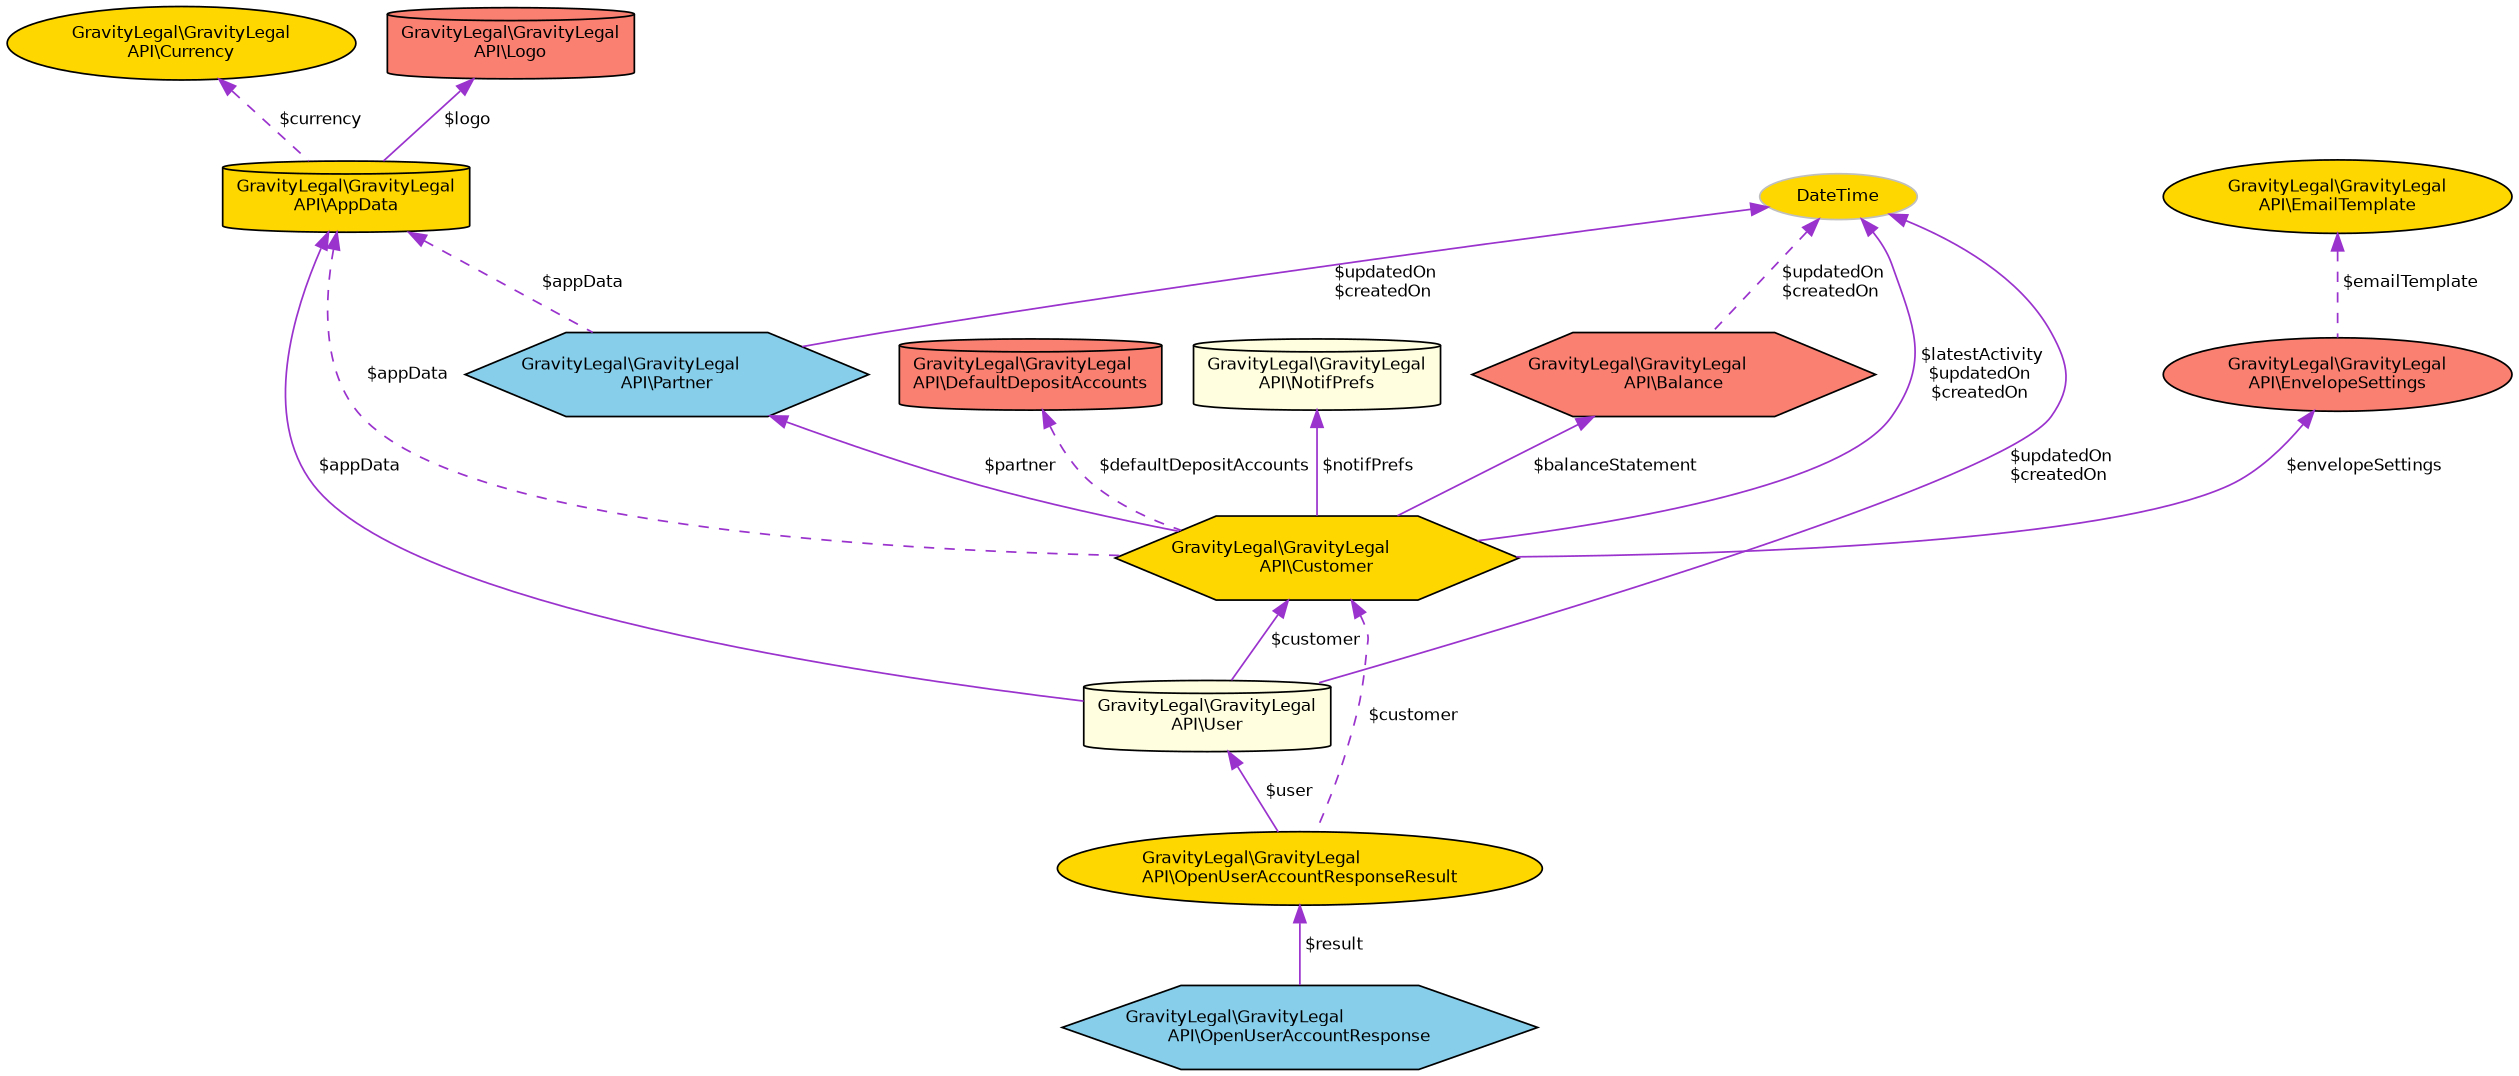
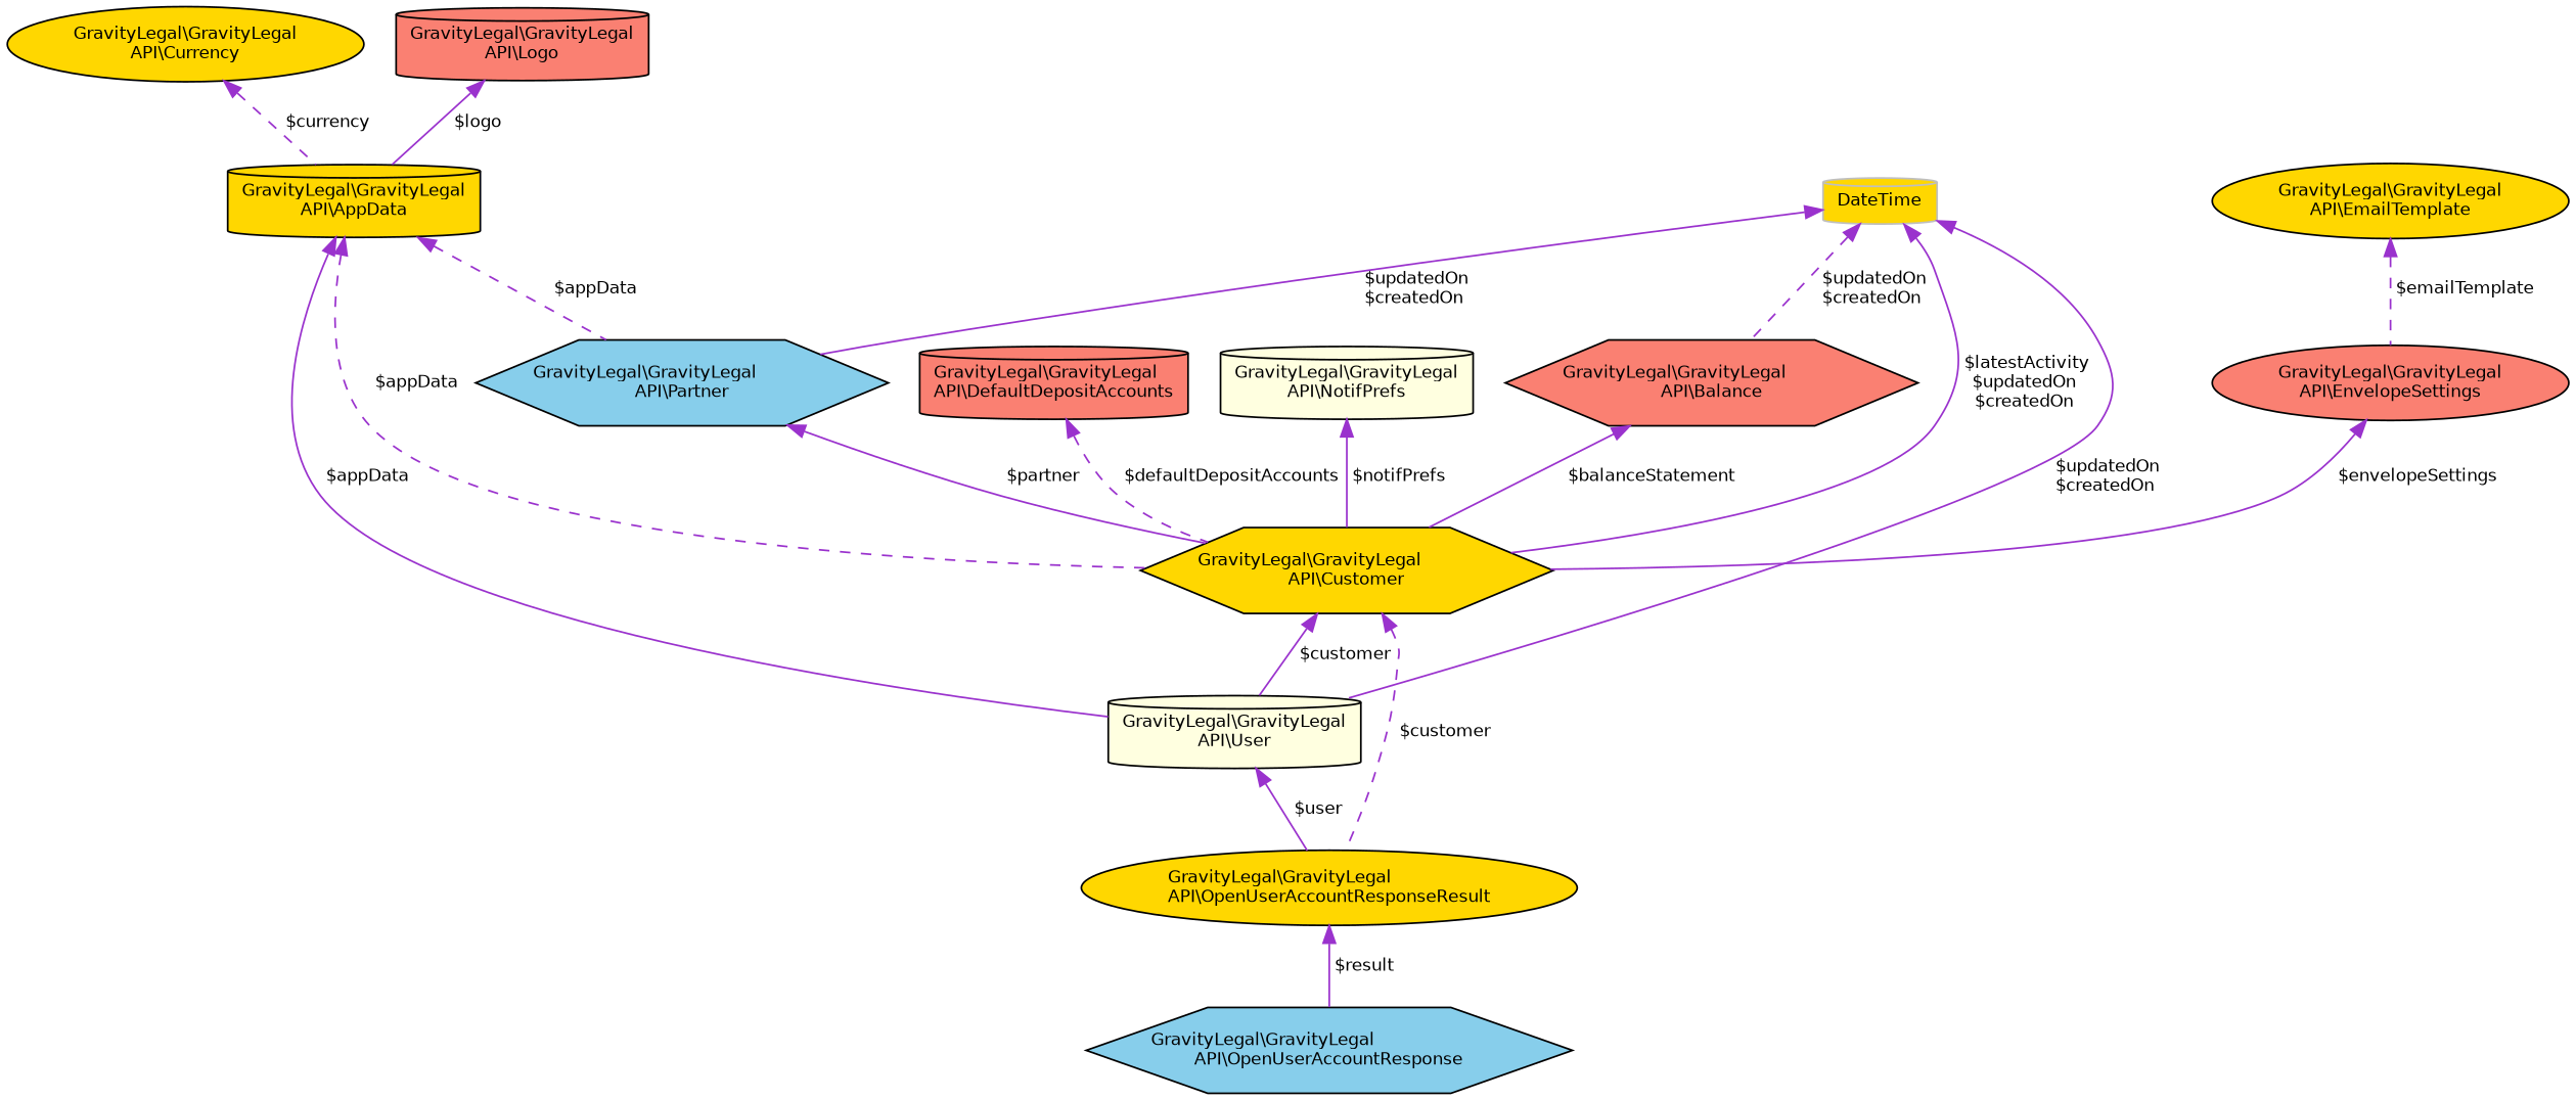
  digraph {
    rankdir=TB
    node [color=black fillcolor=gold fontname=Helvetica fontsize=10 shape=ellipse style=filled]
    edge [color=darkorchid3 dir=back fontname=Helvetica fontsize=10 labelfontname=Helvetica labelfontsize=10 style=solid]
    n1 [fillcolor=skyblue fontcolor=black height=0.2 label="GravityLegal\\GravityLegal\lAPI\\OpenUserAccountResponse" shape=hexagon width=0.4]
    n2 [height=0.2 label="GravityLegal\\GravityLegal\lAPI\\OpenUserAccountResponseResult" width=0.4]
    n3 [fillcolor=lightyellow height=0.2 label="GravityLegal\\GravityLegal\lAPI\\User" shape=cylinder width=0.4]
-   n4 [color=grey75 height=0.2 label=DateTime width=0.4]
+   n4 [color=grey75 height=0.2 label=DateTime shape=cylinder width=0.4]
    n5 [height=0.2 label="GravityLegal\\GravityLegal\lAPI\\Customer" shape=hexagon width=0.4]
    n6 [fillcolor=salmon height=0.2 label="GravityLegal\\GravityLegal\lAPI\\Balance" shape=hexagon width=0.4]
    n7 [fillcolor=skyblue height=0.2 label="GravityLegal\\GravityLegal\lAPI\\Partner" shape=hexagon width=0.4]
    n8 [height=0.2 label="GravityLegal\\GravityLegal\lAPI\\AppData" shape=cylinder width=0.4]
    n9 [height=0.2 label="GravityLegal\\GravityLegal\lAPI\\Currency" width=0.4]
    n10 [fillcolor=salmon height=0.2 label="GravityLegal\\GravityLegal\lAPI\\Logo" shape=cylinder width=0.4]
    n11 [fillcolor=salmon height=0.2 label="GravityLegal\\GravityLegal\lAPI\\DefaultDepositAccounts" shape=cylinder width=0.4]
    Node10 [fillcolor=lightyellow height=0.2 label="GravityLegal\\GravityLegal\lAPI\\NotifPrefs" shape=cylinder width=0.4]
    n13 [fillcolor=salmon height=0.2 label="GravityLegal\\GravityLegal\lAPI\\EnvelopeSettings" width=0.4]
    n14 [height=0.2 label="GravityLegal\\GravityLegal\lAPI\\EmailTemplate" width=0.4]
    n2 -> n1 [label=" $result"]
    n3 -> n2 [label=" $user"]
    n4 -> n3 [label=" $updatedOn\n$createdOn"]
    n4 -> n5 [label=" $latestActivity\n$updatedOn\n$createdOn"]
    n4 -> n6 [label=" $updatedOn\n$createdOn" style=dashed]
    n4 -> n7 [label=" $updatedOn\n$createdOn"]
    n5 -> n2 [label=" $customer" style=dashed]
    n5 -> n3 [label=" $customer"]
    n6 -> n5 [label=" $balanceStatement"]
    n7 -> n5 [label=" $partner"]
    n8 -> n3 [label=" $appData"]
    n8 -> n5 [label=" $appData" style=dashed]
    n8 -> n7 [label=" $appData" style=dashed]
    n9 -> n8 [label=" $currency" style=dashed]
    n10 -> n8 [label=" $logo"]
    n11 -> n5 [label=" $defaultDepositAccounts" style=dashed]
    Node10 -> n5 [label=" $notifPrefs"]
    n13 -> n5 [label=" $envelopeSettings"]
    n14 -> n13 [label=" $emailTemplate" style=dashed]
  }
